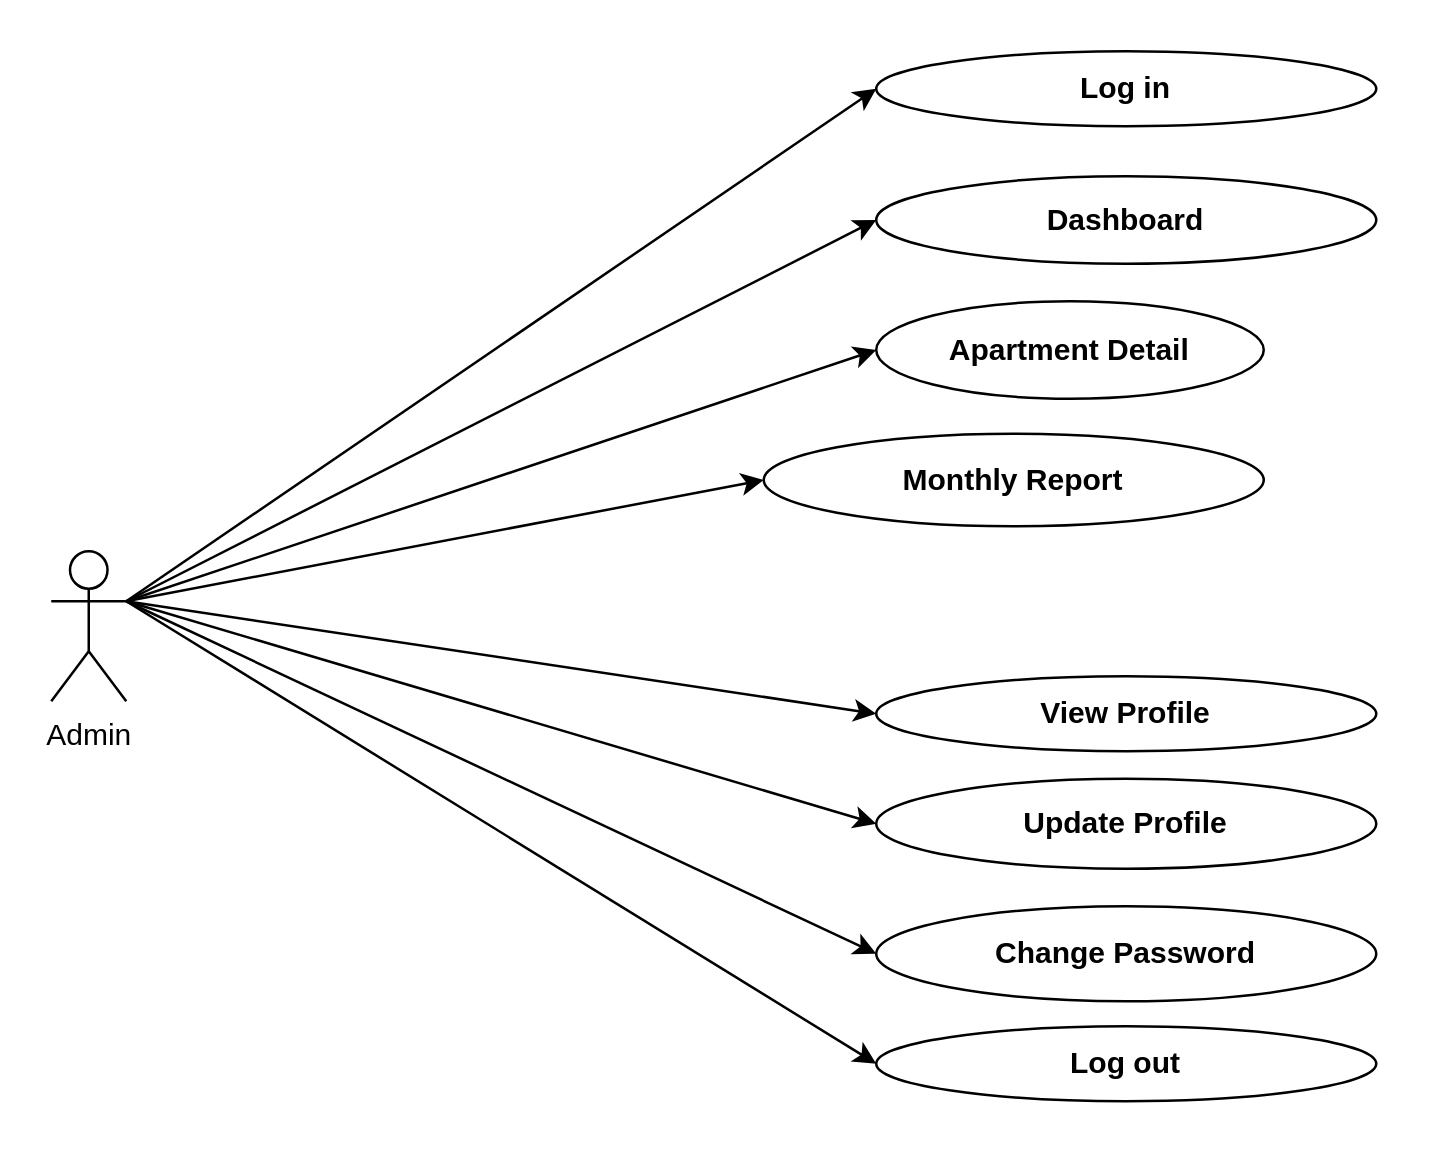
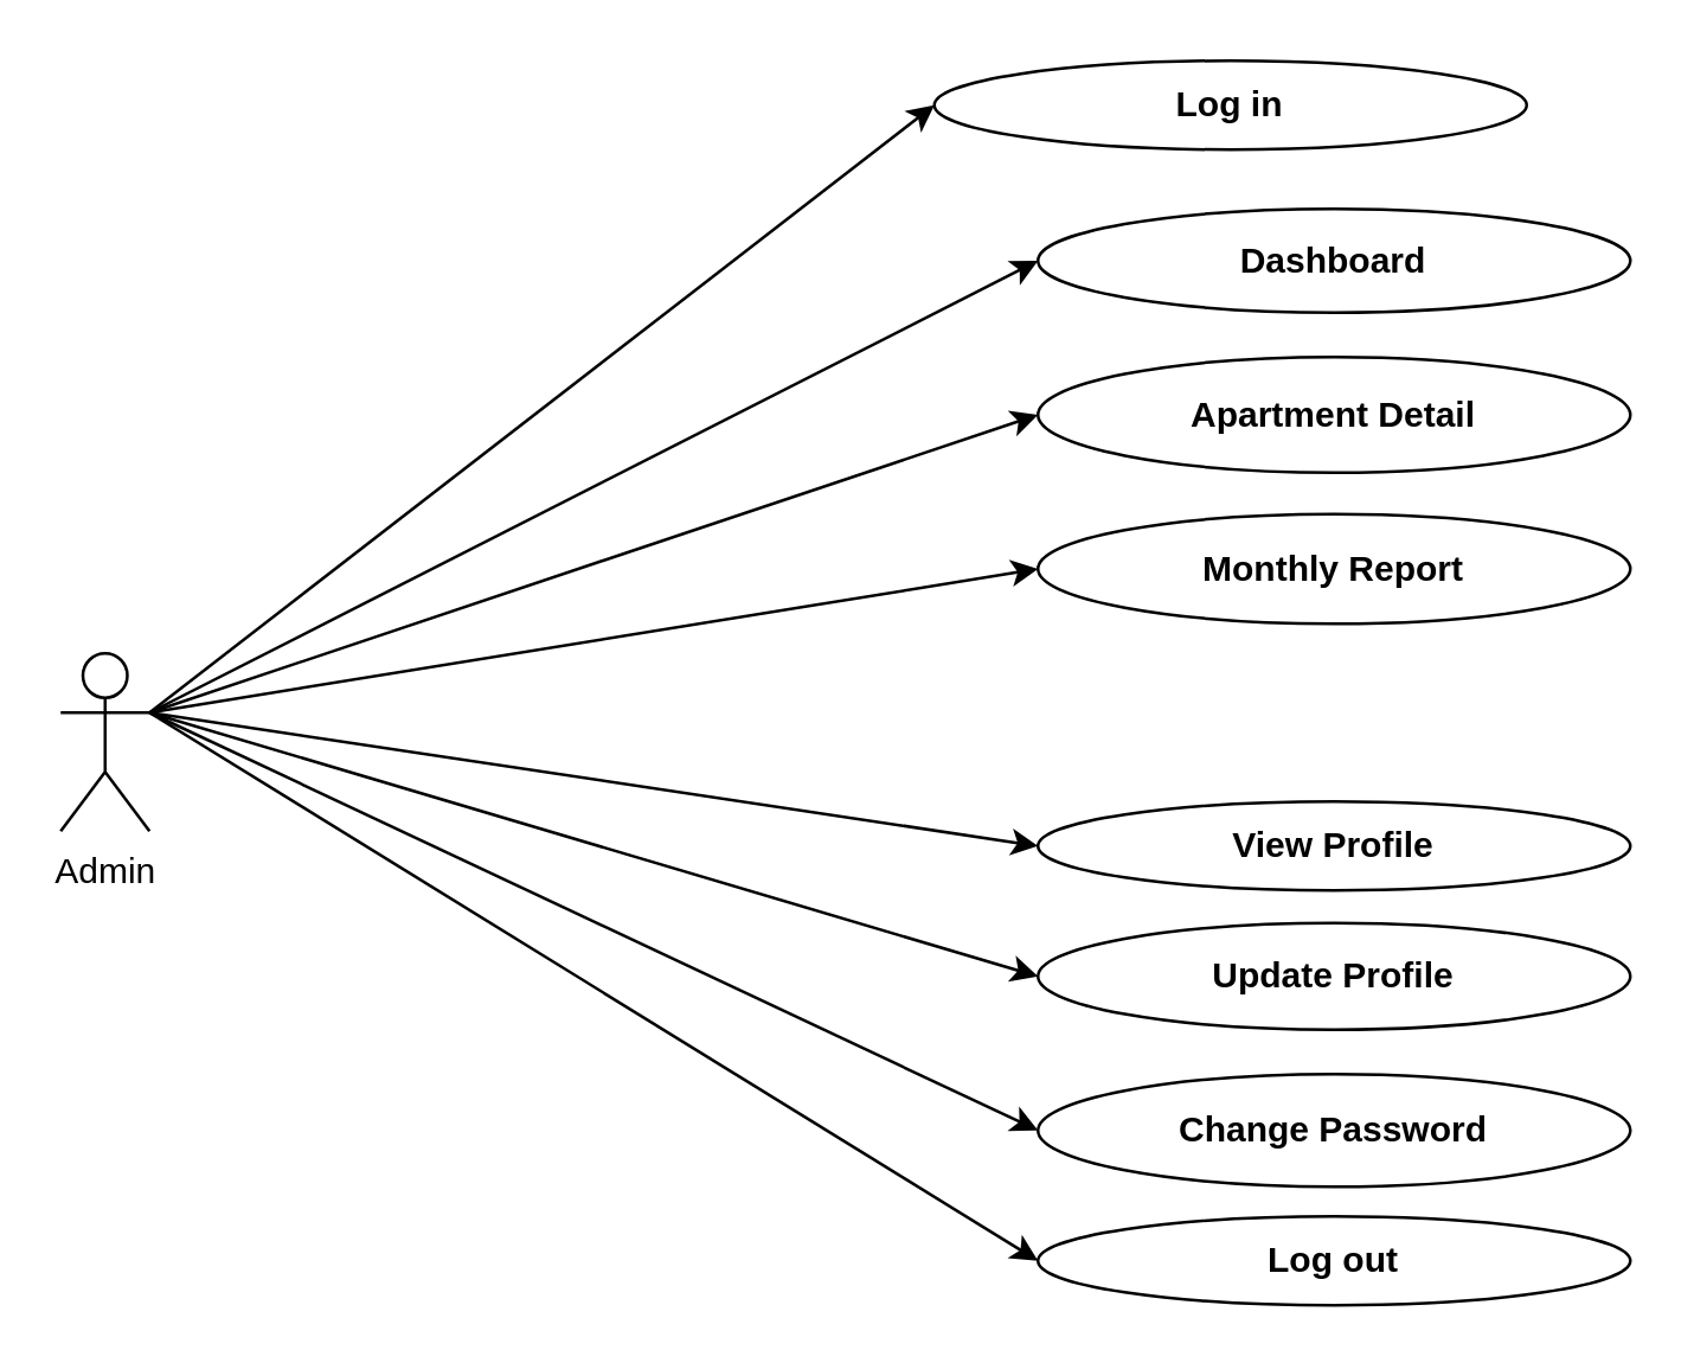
  <mxCell id="0" />
  <mxCell id="1" parent="0" />
  <mxCell id="2" value="Admin" style="shape=umlActor;verticalLabelPosition=bottom;verticalAlign=top;html=1;outlineConnect=0;" parent="1" vertex="1"><mxGeometry x="20" y="220" width="30" height="60" as="geometry" /></mxCell>
- <mxCell id="3" value="&lt;b&gt;Log in&lt;/b&gt;" style="ellipse;whiteSpace=wrap;html=1;" parent="1" vertex="1"><mxGeometry x="350" y="20" width="200" height="30" as="geometry" /></mxCell>
+ <mxCell id="3" value="&lt;b&gt;Log in&lt;/b&gt;" style="ellipse;whiteSpace=wrap;html=1;" parent="1" vertex="1"><mxGeometry x="315" y="20" width="200" height="30" as="geometry" /></mxCell>
  <mxCell id="4" value="&lt;b&gt;Dashboard&lt;/b&gt;" style="ellipse;whiteSpace=wrap;html=1;" parent="1" vertex="1"><mxGeometry x="350" y="70" width="200" height="35" as="geometry" /></mxCell>
- <mxCell id="5" value="&lt;b&gt;Apartment Detail&lt;/b&gt;" style="ellipse;whiteSpace=wrap;html=1;" parent="1" vertex="1"><mxGeometry x="350" y="120" width="155" height="39" as="geometry" /></mxCell>
- <mxCell id="6" value="&lt;b&gt;Monthly Report&lt;/b&gt;" style="ellipse;whiteSpace=wrap;html=1;" parent="1" vertex="1"><mxGeometry x="305" y="173" width="200" height="37" as="geometry" /></mxCell>
+ <mxCell id="5" value="&lt;b&gt;Apartment Detail&lt;/b&gt;" style="ellipse;whiteSpace=wrap;html=1;" parent="1" vertex="1"><mxGeometry x="350" y="120" width="200" height="39" as="geometry" /></mxCell>
+ <mxCell id="6" value="&lt;b&gt;Monthly Report&lt;/b&gt;" style="ellipse;whiteSpace=wrap;html=1;" parent="1" vertex="1"><mxGeometry x="350" y="173" width="200" height="37" as="geometry" /></mxCell>
  <mxCell id="7" value="&lt;b&gt;View Profile&lt;/b&gt;" style="ellipse;whiteSpace=wrap;html=1;" parent="1" vertex="1"><mxGeometry x="350" y="270" width="200" height="30" as="geometry" /></mxCell>
  <mxCell id="8" value="&lt;b style=&quot;border-color: var(--border-color);&quot;&gt;Update Profile&lt;/b&gt;" style="ellipse;whiteSpace=wrap;html=1;" parent="1" vertex="1"><mxGeometry x="350" y="311" width="200" height="36" as="geometry" /></mxCell>
  <mxCell id="9" value="&lt;b&gt;Change Password&lt;/b&gt;" style="ellipse;whiteSpace=wrap;html=1;" parent="1" vertex="1"><mxGeometry x="350" y="362" width="200" height="38" as="geometry" /></mxCell>
  <mxCell id="10" value="" style="endArrow=classic;html=1;rounded=0;entryX=0;entryY=0.5;entryDx=0;entryDy=0;" parent="1" target="3" edge="1"><mxGeometry width="50" height="50" relative="1" as="geometry"><mxPoint x="50" y="240" as="sourcePoint" /><mxPoint x="100" y="190" as="targetPoint" /></mxGeometry></mxCell>
  <mxCell id="11" value="" style="endArrow=classic;html=1;rounded=0;entryX=0;entryY=0.5;entryDx=0;entryDy=0;" parent="1" target="4" edge="1"><mxGeometry width="50" height="50" relative="1" as="geometry"><mxPoint x="50" y="240" as="sourcePoint" /><mxPoint x="220" y="170" as="targetPoint" /></mxGeometry></mxCell>
  <mxCell id="12" value="" style="endArrow=classic;html=1;rounded=0;entryX=0;entryY=0.5;entryDx=0;entryDy=0;" parent="1" target="5" edge="1"><mxGeometry width="50" height="50" relative="1" as="geometry"><mxPoint x="50" y="240" as="sourcePoint" /><mxPoint x="280" y="180" as="targetPoint" /></mxGeometry></mxCell>
  <mxCell id="13" value="" style="endArrow=classic;html=1;rounded=0;entryX=0;entryY=0.5;entryDx=0;entryDy=0;" parent="1" target="6" edge="1"><mxGeometry width="50" height="50" relative="1" as="geometry"><mxPoint x="50" y="240" as="sourcePoint" /><mxPoint x="220" y="250" as="targetPoint" /></mxGeometry></mxCell>
  <mxCell id="14" value="" style="endArrow=classic;html=1;rounded=0;entryX=0;entryY=0.5;entryDx=0;entryDy=0;" parent="1" target="7" edge="1"><mxGeometry width="50" height="50" relative="1" as="geometry"><mxPoint x="50" y="240" as="sourcePoint" /><mxPoint x="220" y="250" as="targetPoint" /></mxGeometry></mxCell>
  <mxCell id="15" value="" style="endArrow=classic;html=1;rounded=0;entryX=0;entryY=0.5;entryDx=0;entryDy=0;" parent="1" target="8" edge="1"><mxGeometry width="50" height="50" relative="1" as="geometry"><mxPoint x="50" y="240" as="sourcePoint" /><mxPoint x="220" y="340" as="targetPoint" /></mxGeometry></mxCell>
  <mxCell id="16" value="" style="endArrow=classic;html=1;rounded=0;entryX=0;entryY=0.5;entryDx=0;entryDy=0;" parent="1" target="9" edge="1"><mxGeometry width="50" height="50" relative="1" as="geometry"><mxPoint x="50" y="240" as="sourcePoint" /><mxPoint x="210" y="370" as="targetPoint" /></mxGeometry></mxCell>
  <mxCell id="17" value="&lt;b&gt;Log out&lt;/b&gt;" style="ellipse;whiteSpace=wrap;html=1;" vertex="1" parent="1"><mxGeometry x="350" y="410" width="200" height="30" as="geometry" /></mxCell>
  <mxCell id="18" value="" style="endArrow=classic;html=1;rounded=0;entryX=0;entryY=0.5;entryDx=0;entryDy=0;" edge="1" parent="1" target="17"><mxGeometry width="50" height="50" relative="1" as="geometry"><mxPoint x="50" y="240" as="sourcePoint" /><mxPoint x="460" y="320" as="targetPoint" /></mxGeometry></mxCell>
